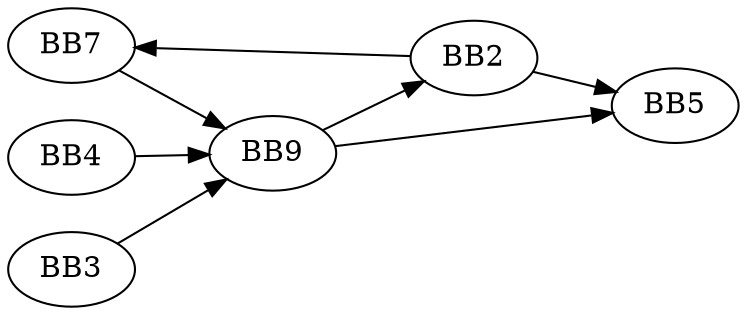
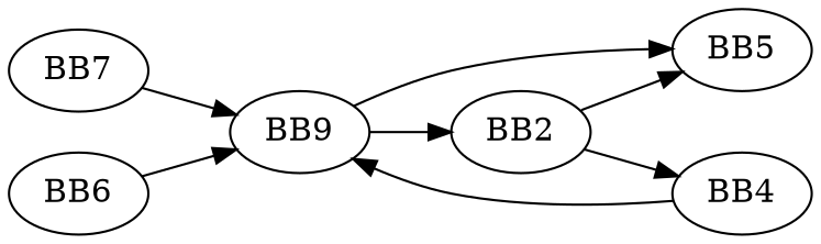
  digraph {
    rankdir=LR
    n1 [label=BB7]
    n2 [label=BB9]
    BB2
    BB5
    BB4
-   BB3
+   BB3 [label=BB6]
    n1 -> n2
    n2 -> BB2
    n2 -> BB5
    BB2 -> BB5
-   BB2 -> n1
+   BB2 -> BB4
    BB4 -> n2
    BB3 -> n2
  }
